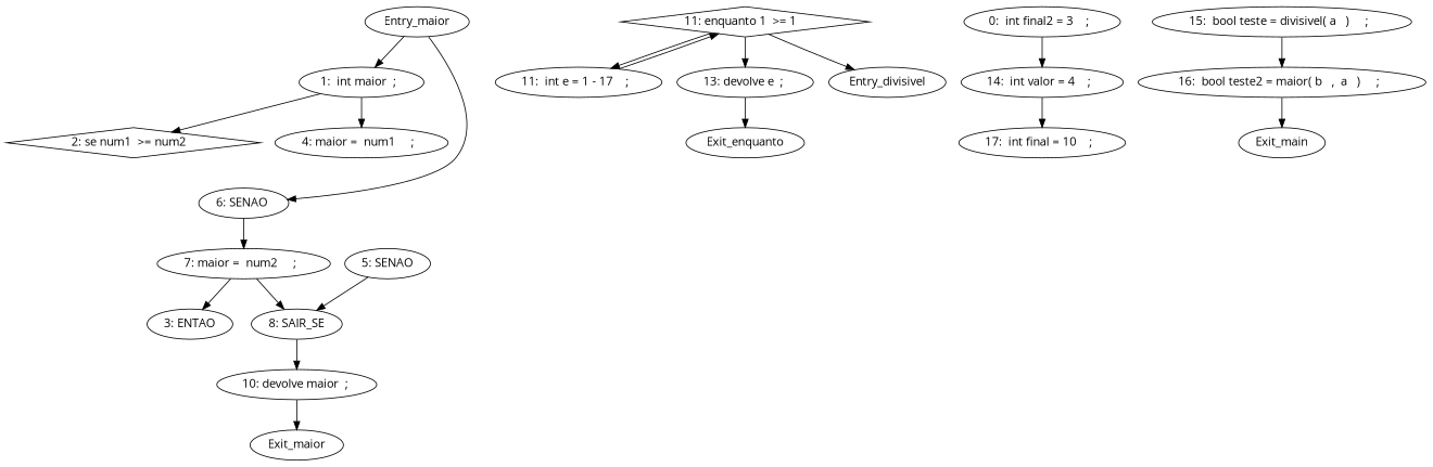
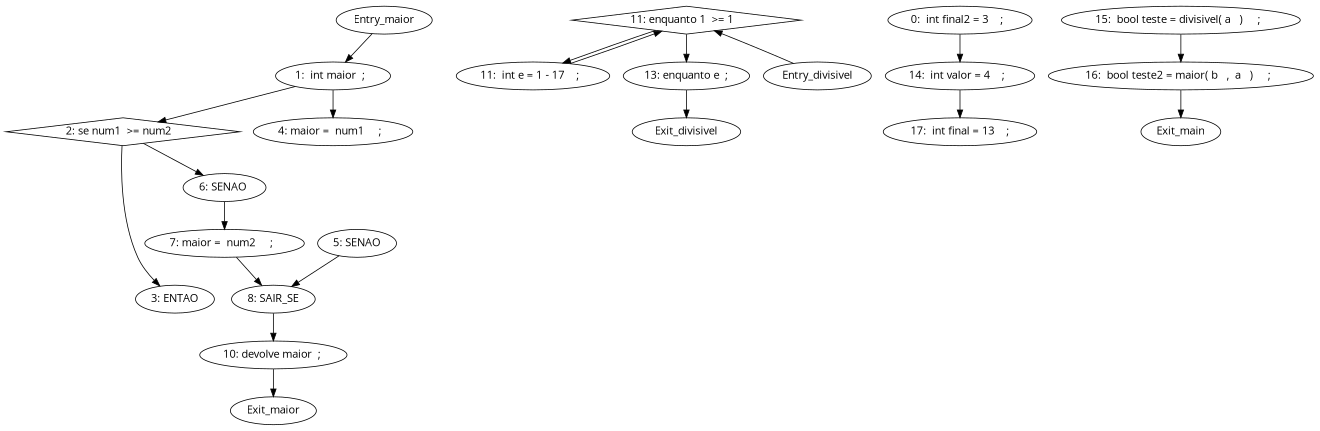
  digraph {
    fontname="Open Sans"
    node [fontname="Open Sans"]
    edge [fontname="Open Sans"]
    Entry_maior
    "1:  int maior  ;  "
    "2: se num1  >= num2   " [shape=diamond]
    "4: maior =  num1     ;  "
    "3: ENTAO"
    "6: SENAO "
    "5: SENAO"
    "8: SAIR_SE"
    "7: maior =  num2     ;  "
    "10: devolve maior  ; "
    Exit_maior
    "11: enquanto 1  >= 1   " [shape=diamond]
    "11:  int e = 1 - 17    ;  "
-   "13: devolve e  ; "
+   "13: devolve e  ; " [label="13: enquanto e  ;"]
    Entry_divisivel
-   Exit_divisivel [label=Exit_enquanto]
+   Exit_divisivel
    "0:  int final2 = 3    ;  "
    "14:  int valor = 4    ;  "
-   "17:  int final = 10    ;  "
+   "17:  int final = 10    ;  " [label="17:  int final = 13    ;"]
    "15:  bool teste = divisivel( a   )     ;  "
    "16:  bool teste2 = maior( b   ,  a   )     ;  "
    Exit_main
    Entry_maior -> "1:  int maior  ;  "
    "1:  int maior  ;  " -> "2: se num1  >= num2   "
    "1:  int maior  ;  " -> "4: maior =  num1     ;  "
-   "7: maior =  num2     ;  " -> "3: ENTAO"
-   Entry_maior -> "6: SENAO "
+   "2: se num1  >= num2   " -> "3: ENTAO"
+   "2: se num1  >= num2   " -> "6: SENAO "
    "6: SENAO " -> "7: maior =  num2     ;  "
    "5: SENAO" -> "8: SAIR_SE"
    "8: SAIR_SE" -> "10: devolve maior  ; "
    "7: maior =  num2     ;  " -> "8: SAIR_SE"
    "10: devolve maior  ; " -> Exit_maior
    "11: enquanto 1  >= 1   " -> "11:  int e = 1 - 17    ;  "
    "11: enquanto 1  >= 1   " -> "13: devolve e  ; "
    "11:  int e = 1 - 17    ;  " -> "11: enquanto 1  >= 1   "
    "13: devolve e  ; " -> Exit_divisivel
-   "11: enquanto 1  >= 1   " -> Entry_divisivel
+   Entry_divisivel -> "11: enquanto 1  >= 1   "
    "0:  int final2 = 3    ;  " -> "14:  int valor = 4    ;  "
    "14:  int valor = 4    ;  " -> "17:  int final = 10    ;  "
    "15:  bool teste = divisivel( a   )     ;  " -> "16:  bool teste2 = maior( b   ,  a   )     ;  "
    "16:  bool teste2 = maior( b   ,  a   )     ;  " -> Exit_main
  }
